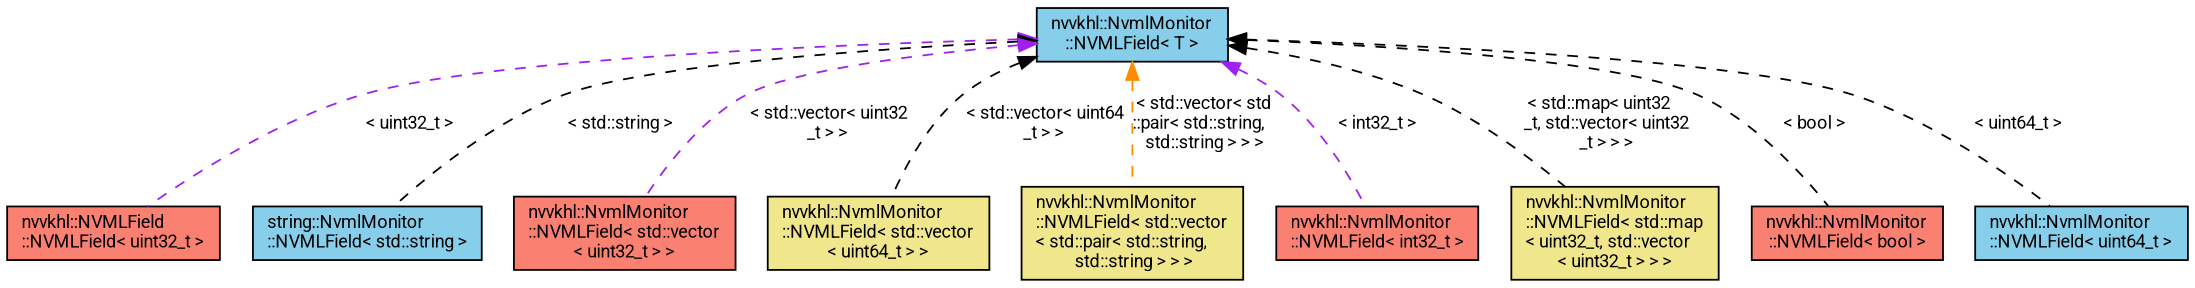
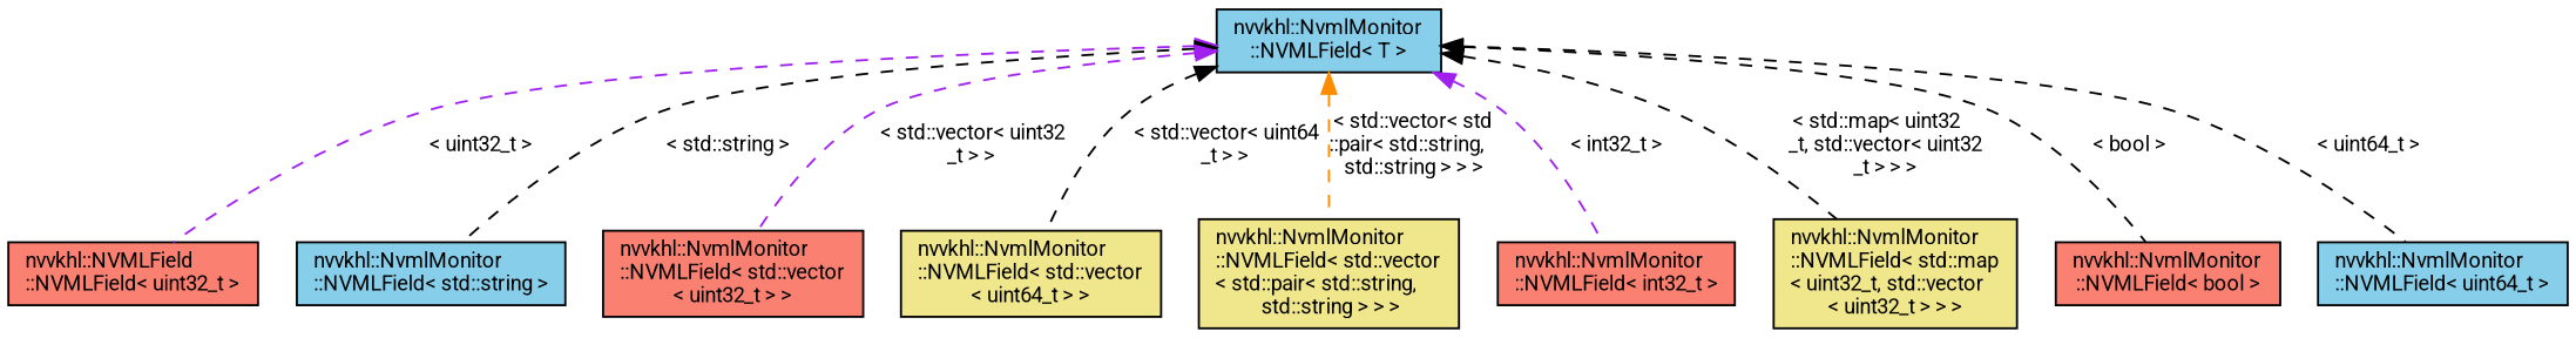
  digraph {
    fontname=Roboto
    rankdir=TB
    node [color=black fillcolor=salmon fontname=Roboto fontsize=10 shape=record style=filled]
    edge [color=black dir=back fontname=Roboto fontsize=10 labelfontname=Helvetica labelfontsize=10 style=dashed]
    n1 [fillcolor=skyblue fontcolor=black height=0.2 label="nvvkhl::NvmlMonitor\l::NVMLField\< T \>" width=0.4]
    n2 [height=0.2 label="nvvkhl::NVMLField\l::NVMLField\< uint32_t \>" width=0.4]
-   n3 [fillcolor=skyblue height=0.2 label="string::NvmlMonitor\l::NVMLField\< std::string \>" width=0.4]
+   n3 [fillcolor=skyblue height=0.2 label="nvvkhl::NvmlMonitor\l::NVMLField\< std::string \>" width=0.4]
    n4 [height=0.2 label="nvvkhl::NvmlMonitor\l::NVMLField\< std::vector\l\< uint32_t \> \>" width=0.4]
    n5 [fillcolor=khaki height=0.2 label="nvvkhl::NvmlMonitor\l::NVMLField\< std::vector\l\< uint64_t \> \>" width=0.4]
    n6 [fillcolor=khaki height=0.2 label="nvvkhl::NvmlMonitor\l::NVMLField\< std::vector\l\< std::pair\< std::string,\l std::string \> \> \>" width=0.4]
    n7 [height=0.2 label="nvvkhl::NvmlMonitor\l::NVMLField\< int32_t \>" width=0.4]
    n8 [fillcolor=khaki height=0.2 label="nvvkhl::NvmlMonitor\l::NVMLField\< std::map\l\< uint32_t, std::vector\l\< uint32_t \> \> \>" width=0.4]
    n9 [height=0.2 label="nvvkhl::NvmlMonitor\l::NVMLField\< bool \>" width=0.4]
    n10 [fillcolor=skyblue height=0.2 label="nvvkhl::NvmlMonitor\l::NVMLField\< uint64_t \>" width=0.4]
    n1 -> n2 [color=purple label=" \< uint32_t \>"]
    n1 -> n3 [label=" \< std::string \>"]
    n1 -> n4 [color=purple label=" \< std::vector\< uint32\l_t \> \>"]
    n1 -> n5 [label=" \< std::vector\< uint64\l_t \> \>"]
    n1 -> n6 [color=darkorange label=" \< std::vector\< std\l::pair\< std::string,\l std::string \> \> \>"]
    n1 -> n7 [color=purple label=" \< int32_t \>"]
    n1 -> n8 [label=" \< std::map\< uint32\l_t, std::vector\< uint32\l_t \> \> \>"]
    n1 -> n9 [label=" \< bool \>"]
    n1 -> n10 [label=" \< uint64_t \>"]
  }
